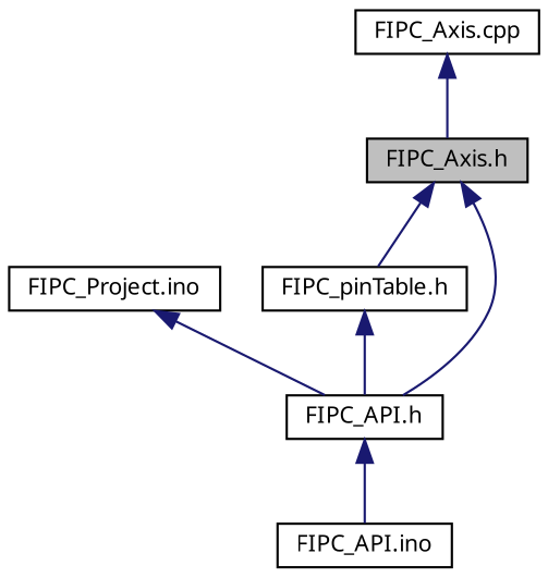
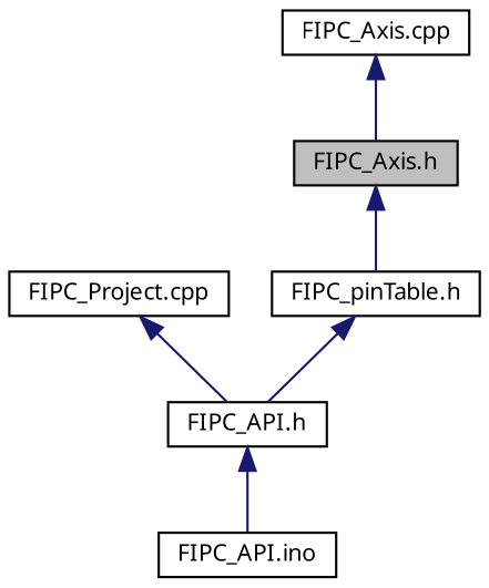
  digraph {
    fontname="Noto Sans"
    node [color=black fillcolor=white fontname="Noto Sans" fontsize=10 shape=record style=filled]
    edge [color=midnightblue dir=back fontname="Noto Sans" fontsize=10 labelfontname=Helvetica labelfontsize=10 style=solid]
    n1 [fillcolor=grey75 fontcolor=black height=0.2 label="FIPC_Axis.h" width=0.4]
    n2 [height=0.2 label="FIPC_pinTable.h" width=0.4]
    n3 [height=0.2 label="FIPC_API.h" width=0.4]
    n4 [height=0.2 label="FIPC_API.ino" width=0.4]
    n5 [height=0.2 label="FIPC_Axis.cpp" width=0.4]
-   n6 [height=0.2 label="FIPC_Project.ino" width=0.4]
+   n6 [height=0.2 label="FIPC_Project.cpp" width=0.4]
    n1 -> n2
-   n1 -> n3
    n2 -> n3
    n3 -> n4
    n5 -> n1
    n6 -> n3
  }
